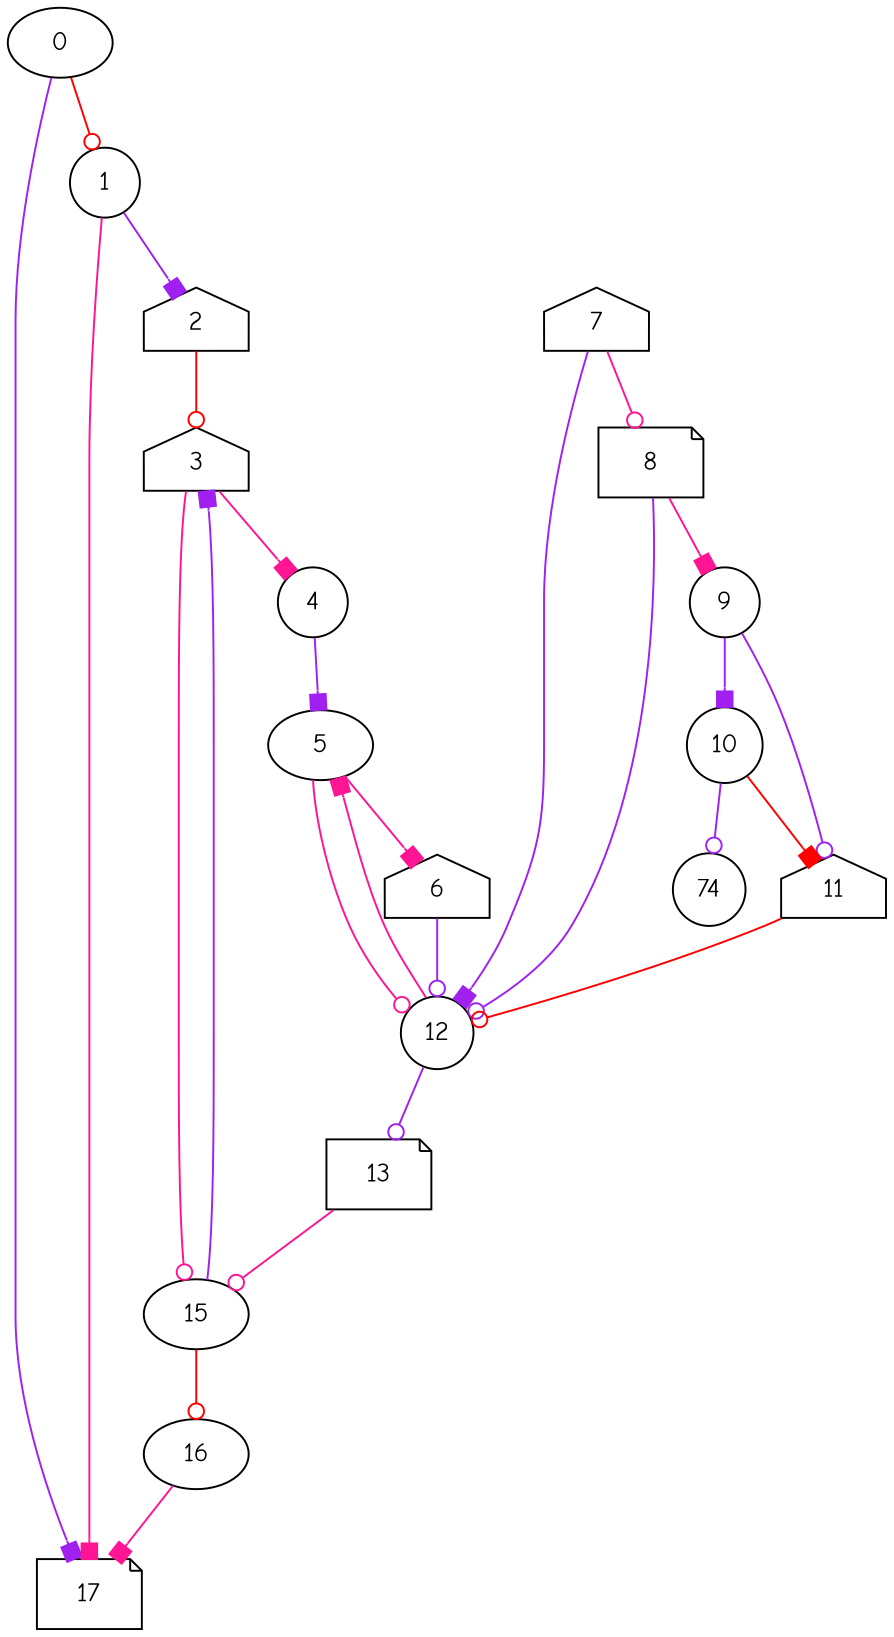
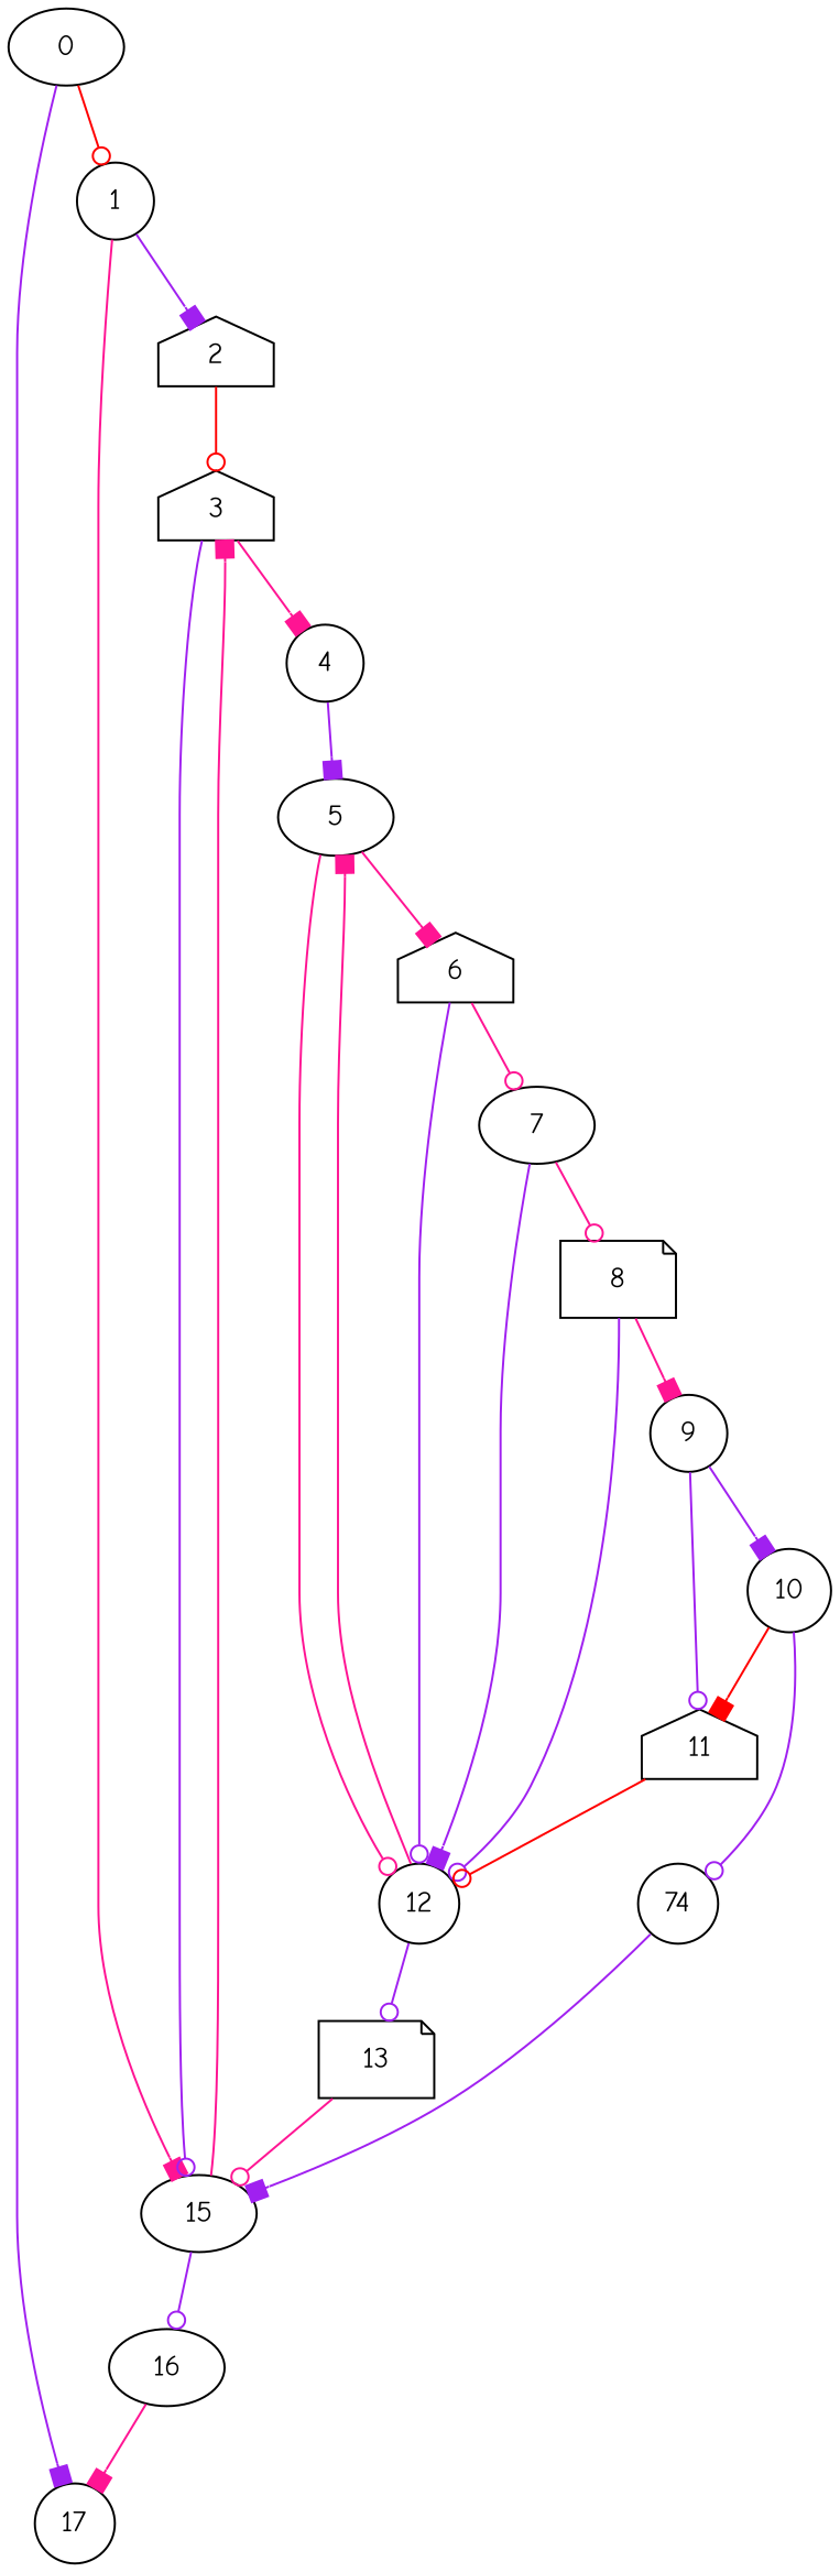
  digraph {
    fontname="Comic Neue"
    node [fontname="Comic Neue" shape=circle]
    edge [arrowhead=odot color=purple fontname="Comic Neue"]
    0 [shape=ellipse]
    1
-   17 [shape=note]
+   17
    2 [shape=house]
    3 [shape=house]
    4
    15 [shape=ellipse]
    5 [shape=ellipse]
    16 [shape=ellipse]
    6 [shape=house]
    12
-   7 [shape=house]
+   7 [shape=ellipse]
    13 [shape=note]
    8 [shape=note]
    9
    10
    11 [shape=house]
    n18 [label=74]
    0 -> 1 [color=red]
    0 -> 17 [arrowhead=box]
-   1 -> 17 [arrowhead=box color=deeppink]
+   1 -> 15 [arrowhead=box color=deeppink]
    1 -> 2 [arrowhead=box]
    2 -> 3 [color=red]
    3 -> 4 [arrowhead=box color=deeppink]
-   3 -> 15 [color=deeppink]
+   3 -> 15
    4 -> 5 [arrowhead=box]
-   15 -> 3 [arrowhead=box]
-   15 -> 16 [color=red]
+   15 -> 3 [arrowhead=box color=deeppink]
+   15 -> 16
    5 -> 6 [arrowhead=box color=deeppink]
    5 -> 12 [color=deeppink]
    16 -> 17 [arrowhead=box color=deeppink]
    6 -> 12
+   6 -> 7 [color=deeppink]
    12 -> 5 [arrowhead=box color=deeppink]
    12 -> 13
    7 -> 12 [arrowhead=box]
    7 -> 8 [color=deeppink]
    13 -> 15 [color=deeppink]
    8 -> 12
    8 -> 9 [arrowhead=box color=deeppink]
    9 -> 10 [arrowhead=box]
    9 -> 11
    10 -> 11 [arrowhead=box color=red]
    10 -> n18
    11 -> 12 [color=red]
+   n18 -> 15 [arrowhead=box]
  }
